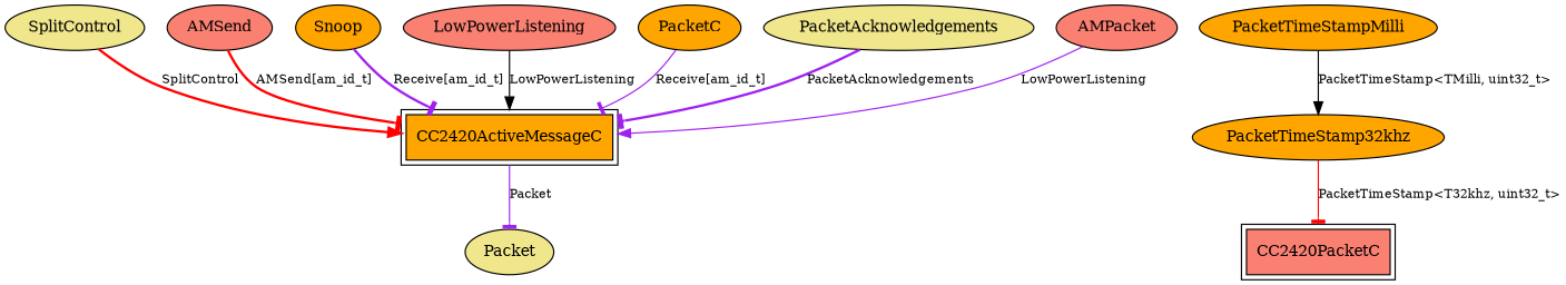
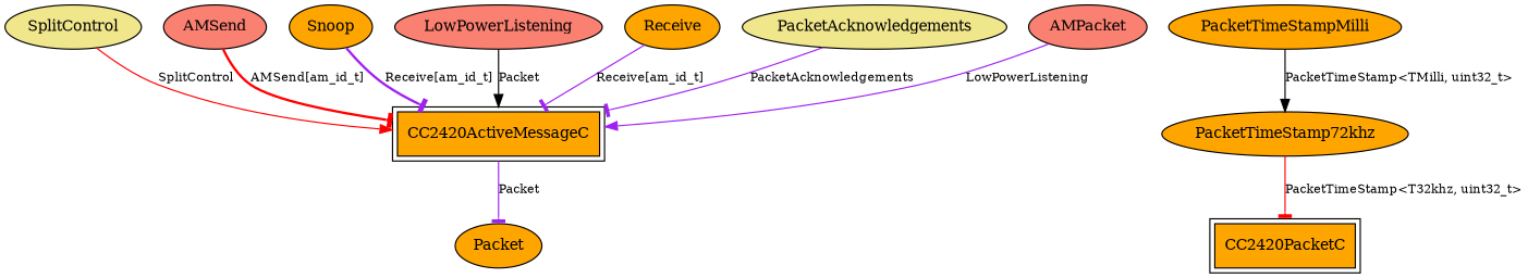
  digraph {
    node [fillcolor=orange fontsize=12 shape=ellipse style=filled]
    edge [arrowhead=tee color=purple fontsize=10]
    n1 [fillcolor=khaki label=SplitControl]
    CC2420ActiveMessageC [peripheries=2 shape=box]
-   n3 [fillcolor=khaki label=Packet]
+   n3 [label=Packet]
    n4 [fillcolor=salmon label=AMSend]
    n5 [label=Snoop]
-   n6 [label=PacketTimeStamp32khz]
-   CC2420PacketC [fillcolor=salmon peripheries=2 shape=box]
+   n6 [label=PacketTimeStamp72khz]
+   CC2420PacketC [peripheries=2 shape=box]
    n8 [fillcolor=salmon label=LowPowerListening]
-   n9 [label=PacketC]
+   n9 [label=Receive]
    n10 [fillcolor=khaki label=PacketAcknowledgements]
    n11 [fillcolor=salmon label=AMPacket]
    n12 [label=PacketTimeStampMilli]
-   n1 -> CC2420ActiveMessageC [arrowhead=normal color=red label=SplitControl style=bold]
+   n1 -> CC2420ActiveMessageC [arrowhead=normal color=red label=SplitControl]
    CC2420ActiveMessageC -> n3 [label=Packet]
    n4 -> CC2420ActiveMessageC [color=red label="AMSend[am_id_t]" style=bold]
    n5 -> CC2420ActiveMessageC [label="Receive[am_id_t]" style=bold]
    n6 -> CC2420PacketC [color=red label="PacketTimeStamp<T32khz, uint32_t>"]
-   n8 -> CC2420ActiveMessageC [arrowhead=normal color=black label=LowPowerListening]
+   n8 -> CC2420ActiveMessageC [arrowhead=normal color=black label=Packet]
    n9 -> CC2420ActiveMessageC [label="Receive[am_id_t]" style=solid]
-   n10 -> CC2420ActiveMessageC [label=PacketAcknowledgements style=bold]
+   n10 -> CC2420ActiveMessageC [label=PacketAcknowledgements]
    n11 -> CC2420ActiveMessageC [arrowhead=normal label=LowPowerListening]
    n12 -> n6 [arrowhead=normal color=black label="PacketTimeStamp<TMilli, uint32_t>"]
  }
